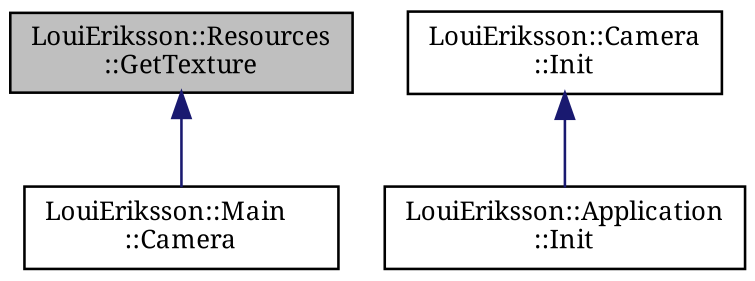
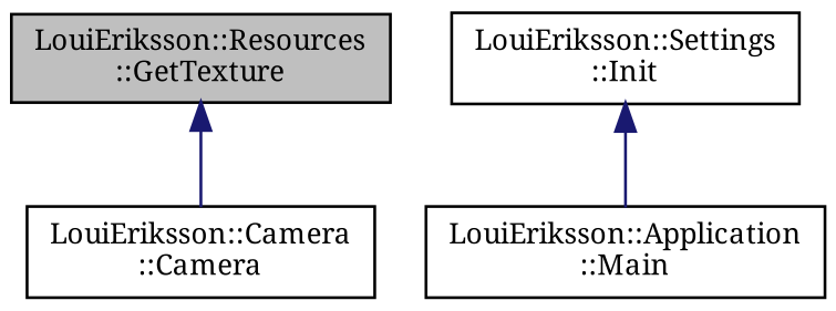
  digraph {
    fontname="Noto Serif"
    rankdir=TB
    node [color=black fillcolor=white fontname="Noto Serif" fontsize=10 shape=record style=filled]
    edge [color=midnightblue dir=back fontname="Noto Serif" fontsize=10 labelfontname=Helvetica labelfontsize=10 style=solid]
    n1 [fillcolor=grey75 fontcolor=black height=0.2 label="LouiEriksson::Resources\l::GetTexture" width=0.4]
-   n2 [height=0.2 label="LouiEriksson::Main\l::Camera" width=0.4]
-   n3 [height=0.2 label="LouiEriksson::Camera\l::Init" width=0.4]
-   n4 [height=0.2 label="LouiEriksson::Application\l::Init" width=0.4]
+   n2 [height=0.2 label="LouiEriksson::Camera\l::Camera" width=0.4]
+   n3 [height=0.2 label="LouiEriksson::Settings\l::Init" width=0.4]
+   n4 [height=0.2 label="LouiEriksson::Application\l::Main" width=0.4]
    n1 -> n2
    n3 -> n4
  }
